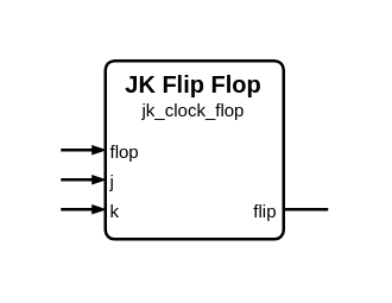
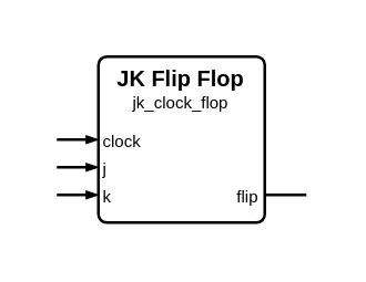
  <mxCell id="0" />
  <mxCell id="1" parent="0" />
  <mxCell id="2" parent="1" value="" vertex="1" connectable="0" style="group;connectable=1;points=[[0,0,0,15,0],[0,0,0,25,0],[0,0,0,15,10],[1,0,0,-15,0],[1,0,0,-25,0],[1,0,0,-15,10],[0,0,0,0,30],[0,0,0,0,40],[0,0,0,0,50],[1,0,0,0,50],[0.5,0,0,0,0],[0.5,0,0,0,60]];"><mxGeometry width="90" height="60" as="geometry" x="20" y="20" /></mxCell>
  <mxCell id="3" parent="2" value="" vertex="1" style="rounded=1;arcSize=5;fillColor=none;strokeWidth=1;strokeColor=black;whiteSpace=wrap;html=1;connectable=0;"><mxGeometry x="15" y="0" width="60" height="60" as="geometry" /></mxCell>
  <mxCell id="4" parent="2" value="JK Flip Flop" vertex="1" style="text;html=1;align=center;verticalAlign=middle;whiteSpace=wrap;rounded=0;fontSize=8;fontStyle=1;fontColor=black;connectable=0;"><mxGeometry x="15" y="7" width="60" height="0" as="geometry" /></mxCell>
  <mxCell id="5" parent="2" value="jk_clock_flop" vertex="1" style="text;html=1;align=center;verticalAlign=middle;whiteSpace=wrap;rounded=0;fontSize=6;fontStyle=0;fontColor=black;connectable=0;"><mxGeometry x="15" y="16" width="60" height="0" as="geometry" /></mxCell>
- <mxCell id="6" parent="2" value="flop" vertex="1" style="text;html=1;align=left;verticalAlign=middle;whiteSpace=wrap;rounded=0;fontSize=6;fontStyle=0;fontColor=black;connectable=0;"><mxGeometry x="15" y="30" width="60" height="0" as="geometry" /></mxCell>
+ <mxCell id="6" parent="2" value="clock" vertex="1" style="text;html=1;align=left;verticalAlign=middle;whiteSpace=wrap;rounded=0;fontSize=6;fontStyle=0;fontColor=black;connectable=0;"><mxGeometry x="15" y="30" width="60" height="0" as="geometry" /></mxCell>
  <mxCell id="7" parent="2" value="" edge="1" style="html=1;rounded=1;strokeWidth=1;strokeColor=black;startFill=0;startSize=2;startArrow=none;endFill=1;endSize=2;endArrow=blockThin;sourcePerimeterSpacing=0;"><mxGeometry width="50" height="50" relative="1" as="geometry"><mxPoint x="0" y="30" as="sourcePoint" /><mxPoint x="15" y="30" as="targetPoint" /></mxGeometry></mxCell>
  <mxCell id="8" parent="2" value="j" vertex="1" style="text;html=1;align=left;verticalAlign=middle;whiteSpace=wrap;rounded=0;fontSize=6;fontStyle=0;fontColor=black;connectable=0;"><mxGeometry x="15" y="40" width="60" height="0" as="geometry" /></mxCell>
  <mxCell id="9" parent="2" value="" edge="1" style="html=1;rounded=1;strokeWidth=1;strokeColor=black;startFill=0;startSize=2;startArrow=none;endFill=1;endSize=2;endArrow=blockThin;sourcePerimeterSpacing=0;"><mxGeometry width="50" height="50" relative="1" as="geometry"><mxPoint x="0" y="40" as="sourcePoint" /><mxPoint x="15" y="40" as="targetPoint" /></mxGeometry></mxCell>
  <mxCell id="10" parent="2" value="k" vertex="1" style="text;html=1;align=left;verticalAlign=middle;whiteSpace=wrap;rounded=0;fontSize=6;fontStyle=0;fontColor=black;connectable=0;"><mxGeometry x="15" y="50" width="60" height="0" as="geometry" /></mxCell>
  <mxCell id="11" parent="2" value="" edge="1" style="html=1;rounded=1;strokeWidth=1;strokeColor=black;startFill=0;startSize=2;startArrow=none;endFill=1;endSize=2;endArrow=blockThin;sourcePerimeterSpacing=0;"><mxGeometry width="50" height="50" relative="1" as="geometry"><mxPoint x="0" y="50" as="sourcePoint" /><mxPoint x="15" y="50" as="targetPoint" /></mxGeometry></mxCell>
  <mxCell id="12" parent="2" value="flip" vertex="1" style="text;html=1;align=right;verticalAlign=middle;whiteSpace=wrap;rounded=0;fontSize=6;fontStyle=0;fontColor=black;connectable=0;"><mxGeometry x="15" y="50" width="60" height="0" as="geometry" /></mxCell>
  <mxCell id="13" parent="2" value="" edge="1" style="html=1;rounded=1;strokeWidth=1;strokeColor=black;startFill=0;startSize=2;startArrow=none;endFill=1;endSize=2;endArrow=none;sourcePerimeterSpacing=0;"><mxGeometry width="50" height="50" relative="1" as="geometry"><mxPoint x="90" y="50" as="sourcePoint" /><mxPoint x="75" y="50" as="targetPoint" /></mxGeometry></mxCell>
